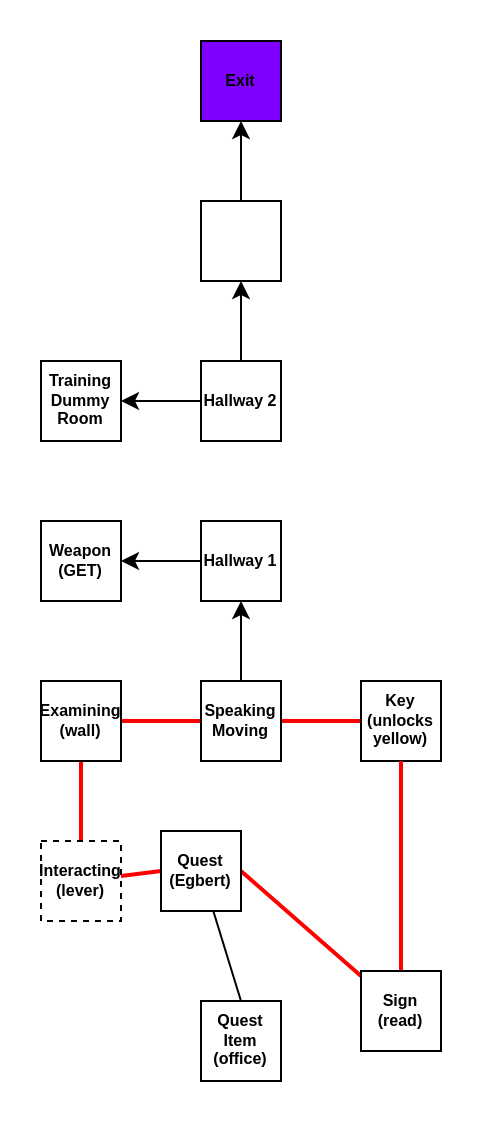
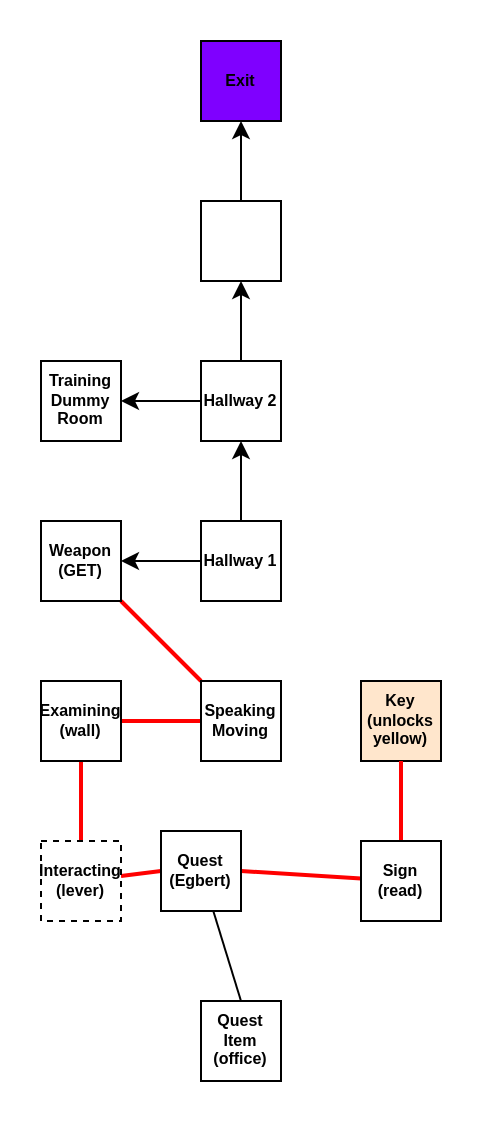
  <mxCell id="0" />
  <mxCell id="1" parent="0" />
- <mxCell id="2" style="edgeStyle=none;html=1;entryX=0;entryY=0.5;entryDx=0;entryDy=0;fontSize=11;endArrow=none;endFill=0;strokeWidth=2;strokeColor=#FF0000;" parent="1" source="5" target="7" edge="1"><mxGeometry relative="1" as="geometry" /></mxCell>
+ <mxCell id="2" style="edgeStyle=none;html=1;fontSize=11;endArrow=none;endFill=0;strokeWidth=2;strokeColor=#FF0000;" parent="1" source="5" target="21" edge="1"><mxGeometry relative="1" as="geometry" /></mxCell>
  <mxCell id="3" style="edgeStyle=none;html=1;entryX=1;entryY=0.5;entryDx=0;entryDy=0;fontSize=11;endArrow=none;endFill=0;strokeColor=light-dark(#ff0000, #ededed);strokeWidth=2;" parent="1" source="5" target="9" edge="1"><mxGeometry relative="1" as="geometry" /></mxCell>
- <mxCell id="4" style="edgeStyle=none;html=1;entryX=0.5;entryY=1;entryDx=0;entryDy=0;" edge="1" parent="1" source="5" target="20"><mxGeometry relative="1" as="geometry" /></mxCell>
  <mxCell id="5" value="Speaking&lt;div&gt;Moving&lt;/div&gt;" style="whiteSpace=wrap;html=1;fontSize=8;fontStyle=1" parent="1" vertex="1"><mxGeometry x="100" y="340" width="40" height="40" as="geometry" /></mxCell>
  <mxCell id="6" value="Exit" style="whiteSpace=wrap;html=1;fontSize=8;fillColor=#7F00FF;fontStyle=1" parent="1" vertex="1"><mxGeometry x="100" y="20" width="40" height="40" as="geometry" /></mxCell>
- <mxCell id="7" value="Key&lt;div&gt;(unlocks yellow)&lt;/div&gt;" style="whiteSpace=wrap;html=1;fontSize=8;fontStyle=1" parent="1" vertex="1"><mxGeometry x="180" y="340" width="40" height="40" as="geometry" /></mxCell>
+ <mxCell id="7" value="Key&lt;div&gt;(unlocks yellow)&lt;/div&gt;" style="whiteSpace=wrap;html=1;fontSize=8;fontStyle=1;fillColor=#ffe6cc;" parent="1" vertex="1"><mxGeometry x="180" y="340" width="40" height="40" as="geometry" /></mxCell>
  <mxCell id="8" style="edgeStyle=none;html=1;entryX=0.5;entryY=0;entryDx=0;entryDy=0;fontSize=11;endArrow=none;endFill=0;fillColor=#e51400;strokeColor=light-dark(#ff0000, #ffacac);strokeWidth=2;" parent="1" source="9" target="11" edge="1"><mxGeometry relative="1" as="geometry" /></mxCell>
  <mxCell id="9" value="Examining&lt;div&gt;(wall)&lt;/div&gt;" style="whiteSpace=wrap;html=1;fontSize=8;fontStyle=1" parent="1" vertex="1"><mxGeometry x="20" y="340" width="40" height="40" as="geometry" /></mxCell>
  <mxCell id="10" style="edgeStyle=none;html=1;entryX=0;entryY=0.5;entryDx=0;entryDy=0;fontSize=11;endArrow=none;endFill=0;strokeColor=light-dark(#ff0000, #ededed);strokeWidth=2;" parent="1" source="11" target="16" edge="1"><mxGeometry relative="1" as="geometry" /></mxCell>
  <mxCell id="11" value="Interacting&lt;div&gt;(lever)&lt;/div&gt;" style="whiteSpace=wrap;html=1;fontSize=8;fontStyle=1;dashed=1;" parent="1" vertex="1"><mxGeometry x="20" y="420" width="40" height="40" as="geometry" /></mxCell>
  <mxCell id="12" style="edgeStyle=none;html=1;entryX=1;entryY=0.5;entryDx=0;entryDy=0;fontSize=11;endArrow=none;endFill=0;strokeColor=light-dark(#ff0000, #ededed);strokeWidth=2;" parent="1" source="14" target="16" edge="1"><mxGeometry relative="1" as="geometry" /></mxCell>
  <mxCell id="13" style="edgeStyle=none;html=1;entryX=0.5;entryY=1;entryDx=0;entryDy=0;fontSize=11;endArrow=none;endFill=0;strokeWidth=2;strokeColor=light-dark(#ff0000, #ededed);" parent="1" source="14" target="7" edge="1"><mxGeometry relative="1" as="geometry" /></mxCell>
- <mxCell id="14" value="Sign&lt;div&gt;(read)&lt;/div&gt;" style="whiteSpace=wrap;html=1;fontSize=8;fontStyle=1" parent="1" vertex="1"><mxGeometry x="180" y="485" width="40" height="40" as="geometry" /></mxCell>
+ <mxCell id="14" value="Sign&lt;div&gt;(read)&lt;/div&gt;" style="whiteSpace=wrap;html=1;fontSize=8;fontStyle=1" parent="1" vertex="1"><mxGeometry x="180" y="420" width="40" height="40" as="geometry" /></mxCell>
  <mxCell id="15" style="edgeStyle=none;html=1;entryX=0.5;entryY=0;entryDx=0;entryDy=0;endArrow=none;endFill=0;" parent="1" source="16" target="17" edge="1"><mxGeometry relative="1" as="geometry" /></mxCell>
  <mxCell id="16" value="Quest&lt;div&gt;(Egbert)&lt;/div&gt;" style="whiteSpace=wrap;html=1;fontSize=8;fontStyle=1" parent="1" vertex="1"><mxGeometry x="80" y="415" width="40" height="40" as="geometry" /></mxCell>
  <mxCell id="17" value="Quest Item&lt;div&gt;(office)&lt;/div&gt;" style="whiteSpace=wrap;html=1;fontSize=8;fontStyle=1" parent="1" vertex="1"><mxGeometry x="100" y="500" width="40" height="40" as="geometry" /></mxCell>
  <mxCell id="18" style="edgeStyle=none;html=1;entryX=1;entryY=0.5;entryDx=0;entryDy=0;" edge="1" parent="1" source="20" target="21"><mxGeometry relative="1" as="geometry" /></mxCell>
+ <mxCell id="19" style="edgeStyle=none;html=1;entryX=0.5;entryY=1;entryDx=0;entryDy=0;" edge="1" parent="1" source="20" target="24"><mxGeometry relative="1" as="geometry" /></mxCell>
  <mxCell id="20" value="Hallway 1" style="whiteSpace=wrap;html=1;fontSize=8;fontStyle=1" vertex="1" parent="1"><mxGeometry x="100" y="260" width="40" height="40" as="geometry" /></mxCell>
  <mxCell id="21" value="Weapon&lt;br&gt;&lt;div&gt;(GET)&lt;/div&gt;" style="whiteSpace=wrap;html=1;fontSize=8;fontStyle=1" vertex="1" parent="1"><mxGeometry x="20" y="260" width="40" height="40" as="geometry" /></mxCell>
  <mxCell id="22" style="edgeStyle=none;html=1;entryX=0.5;entryY=1;entryDx=0;entryDy=0;" edge="1" parent="1" source="24" target="26"><mxGeometry relative="1" as="geometry" /></mxCell>
  <mxCell id="23" style="edgeStyle=none;html=1;entryX=1;entryY=0.5;entryDx=0;entryDy=0;" edge="1" parent="1" source="24" target="27"><mxGeometry relative="1" as="geometry" /></mxCell>
  <mxCell id="24" value="Hallway 2" style="whiteSpace=wrap;html=1;fontSize=8;fontStyle=1" parent="1" vertex="1"><mxGeometry x="100" y="180" width="40" height="40" as="geometry" /></mxCell>
  <mxCell id="25" style="edgeStyle=none;html=1;entryX=0.5;entryY=1;entryDx=0;entryDy=0;" edge="1" parent="1" source="26" target="6"><mxGeometry relative="1" as="geometry" /></mxCell>
  <mxCell id="26" value="" style="whiteSpace=wrap;html=1;fontSize=8;fontStyle=1" vertex="1" parent="1"><mxGeometry x="100" y="100" width="40" height="40" as="geometry" /></mxCell>
  <mxCell id="27" value="Training Dummy Room" style="whiteSpace=wrap;html=1;fontSize=8;fontStyle=1" vertex="1" parent="1"><mxGeometry x="20" y="180" width="40" height="40" as="geometry" /></mxCell>
